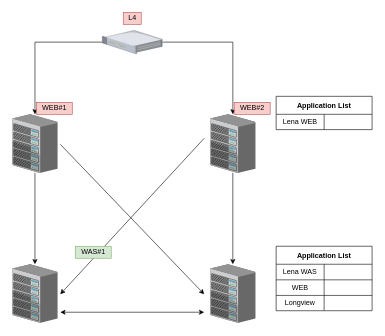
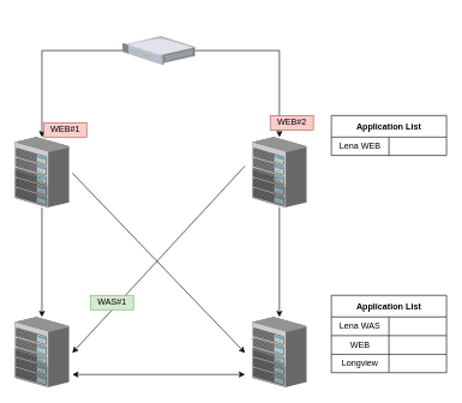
  <mxCell id="0" />
  <mxCell id="1" parent="0" />
  <mxCell id="2" style="edgeStyle=orthogonalEdgeStyle;rounded=0;orthogonalLoop=1;jettySize=auto;html=1;" parent="1" source="3" target="10" edge="1"><mxGeometry relative="1" as="geometry" /></mxCell>
  <mxCell id="3" value="" style="verticalLabelPosition=bottom;sketch=0;aspect=fixed;html=1;verticalAlign=top;strokeColor=none;align=center;outlineConnect=0;shape=mxgraph.citrix.chassis;" parent="1" vertex="1"><mxGeometry x="20" y="190" width="75.53" height="97.5" as="geometry" /></mxCell>
  <mxCell id="4" style="edgeStyle=orthogonalEdgeStyle;rounded=0;orthogonalLoop=1;jettySize=auto;html=1;" parent="1" source="6" target="3" edge="1"><mxGeometry relative="1" as="geometry" /></mxCell>
  <mxCell id="5" style="edgeStyle=orthogonalEdgeStyle;rounded=0;orthogonalLoop=1;jettySize=auto;html=1;" parent="1" source="6" target="8" edge="1"><mxGeometry relative="1" as="geometry" /></mxCell>
  <mxCell id="6" value="" style="verticalLabelPosition=bottom;sketch=0;aspect=fixed;html=1;verticalAlign=top;strokeColor=none;align=center;outlineConnect=0;shape=mxgraph.citrix.1u_2u_server;" parent="1" vertex="1"><mxGeometry x="170" y="50" width="100" height="39.1" as="geometry" /></mxCell>
  <mxCell id="7" style="edgeStyle=orthogonalEdgeStyle;rounded=0;orthogonalLoop=1;jettySize=auto;html=1;" parent="1" source="8" target="9" edge="1"><mxGeometry relative="1" as="geometry" /></mxCell>
  <mxCell id="8" value="" style="verticalLabelPosition=bottom;sketch=0;aspect=fixed;html=1;verticalAlign=top;strokeColor=none;align=center;outlineConnect=0;shape=mxgraph.citrix.chassis;" parent="1" vertex="1"><mxGeometry x="350" y="190" width="75.53" height="97.5" as="geometry" /></mxCell>
  <mxCell id="9" value="" style="verticalLabelPosition=bottom;sketch=0;aspect=fixed;html=1;verticalAlign=top;strokeColor=none;align=center;outlineConnect=0;shape=mxgraph.citrix.chassis;" parent="1" vertex="1"><mxGeometry x="350" y="440" width="75.53" height="97.5" as="geometry" /></mxCell>
  <mxCell id="10" value="" style="verticalLabelPosition=bottom;sketch=0;aspect=fixed;html=1;verticalAlign=top;strokeColor=none;align=center;outlineConnect=0;shape=mxgraph.citrix.chassis;" parent="1" vertex="1"><mxGeometry x="20" y="440" width="75.53" height="97.5" as="geometry" /></mxCell>
  <mxCell id="11" value="" style="endArrow=classic;html=1;rounded=0;" parent="1" edge="1"><mxGeometry width="50" height="50" relative="1" as="geometry"><mxPoint x="100" y="240" as="sourcePoint" /><mxPoint x="340" y="490" as="targetPoint" /></mxGeometry></mxCell>
  <mxCell id="12" value="" style="endArrow=classic;html=1;rounded=0;" parent="1" edge="1"><mxGeometry width="50" height="50" relative="1" as="geometry"><mxPoint x="340" y="230" as="sourcePoint" /><mxPoint x="100" y="490" as="targetPoint" /></mxGeometry></mxCell>
  <mxCell id="13" value="" style="endArrow=classic;startArrow=classic;html=1;rounded=0;" parent="1" edge="1"><mxGeometry width="50" height="50" relative="1" as="geometry"><mxPoint x="100" y="520" as="sourcePoint" /><mxPoint x="340" y="520" as="targetPoint" /></mxGeometry></mxCell>
- <mxCell id="14" value="WEB#2" style="text;html=1;resizable=0;autosize=1;align=center;verticalAlign=middle;points=[];fillColor=#f8cecc;strokeColor=#b85450;rounded=0;" parent="1" vertex="1"><mxGeometry x="390" y="170" width="60" height="20" as="geometry" /></mxCell>
+ <mxCell id="14" value="WEB#2" style="text;html=1;resizable=0;autosize=1;align=center;verticalAlign=middle;points=[];fillColor=#f8cecc;strokeColor=#b85450;rounded=0;" parent="1" vertex="1"><mxGeometry x="375" y="160" width="60" height="20" as="geometry" /></mxCell>
  <mxCell id="15" value="WEB#1" style="text;html=1;resizable=0;autosize=1;align=center;verticalAlign=middle;points=[];fillColor=#f8cecc;strokeColor=#b85450;rounded=0;" parent="1" vertex="1"><mxGeometry x="60" y="170" width="60" height="20" as="geometry" /></mxCell>
  <mxCell id="16" value="WAS#1" style="text;html=1;resizable=0;autosize=1;align=center;verticalAlign=middle;points=[];fillColor=#d5e8d4;strokeColor=#82b366;rounded=0;" parent="1" vertex="1"><mxGeometry x="125" y="410" width="60" height="20" as="geometry" /></mxCell>
- <mxCell id="17" value="L4" style="text;html=1;resizable=0;autosize=1;align=center;verticalAlign=middle;points=[];fillColor=#f8cecc;strokeColor=#b85450;rounded=0;" parent="1" vertex="1"><mxGeometry x="205" y="20" width="30" height="20" as="geometry" /></mxCell>
  <mxCell id="18" value="Application List" style="shape=table;startSize=30;container=1;collapsible=0;childLayout=tableLayout;fontStyle=1;align=center;" parent="1" vertex="1"><mxGeometry x="460" y="160" width="160" height="55.5" as="geometry" /></mxCell>
  <mxCell id="19" value="" style="shape=tableRow;horizontal=0;startSize=0;swimlaneHead=0;swimlaneBody=0;top=0;left=0;bottom=0;right=0;collapsible=0;dropTarget=0;fillColor=none;points=[[0,0.5],[1,0.5]];portConstraint=eastwest;" parent="18" vertex="1"><mxGeometry y="30" width="160" height="26" as="geometry" /></mxCell>
  <mxCell id="20" value="Lena WEB" style="shape=partialRectangle;html=1;whiteSpace=wrap;connectable=0;fillColor=none;top=0;left=0;bottom=0;right=0;overflow=hidden;" parent="19" vertex="1"><mxGeometry width="80" height="26" as="geometry"><mxRectangle width="80" height="26" as="alternateBounds" /></mxGeometry></mxCell>
  <mxCell id="21" value="" style="shape=partialRectangle;html=1;whiteSpace=wrap;connectable=0;fillColor=none;top=0;left=0;bottom=0;right=0;overflow=hidden;" parent="19" vertex="1"><mxGeometry x="80" width="80" height="26" as="geometry"><mxRectangle width="80" height="26" as="alternateBounds" /></mxGeometry></mxCell>
  <mxCell id="22" value="Application List" style="shape=table;startSize=30;container=1;collapsible=0;childLayout=tableLayout;fontStyle=1;align=center;" parent="1" vertex="1"><mxGeometry x="460" y="410" width="160" height="107.5" as="geometry" /></mxCell>
  <mxCell id="23" value="" style="shape=tableRow;horizontal=0;startSize=0;swimlaneHead=0;swimlaneBody=0;top=0;left=0;bottom=0;right=0;collapsible=0;dropTarget=0;fillColor=none;points=[[0,0.5],[1,0.5]];portConstraint=eastwest;" parent="22" vertex="1"><mxGeometry y="30" width="160" height="26" as="geometry" /></mxCell>
  <mxCell id="24" value="Lena WAS" style="shape=partialRectangle;html=1;whiteSpace=wrap;connectable=0;fillColor=none;top=0;left=0;bottom=0;right=0;overflow=hidden;" parent="23" vertex="1"><mxGeometry width="80" height="26" as="geometry"><mxRectangle width="80" height="26" as="alternateBounds" /></mxGeometry></mxCell>
  <mxCell id="25" value="" style="shape=partialRectangle;html=1;whiteSpace=wrap;connectable=0;fillColor=none;top=0;left=0;bottom=0;right=0;overflow=hidden;" parent="23" vertex="1"><mxGeometry x="80" width="80" height="26" as="geometry"><mxRectangle width="80" height="26" as="alternateBounds" /></mxGeometry></mxCell>
  <mxCell id="26" style="shape=tableRow;horizontal=0;startSize=0;swimlaneHead=0;swimlaneBody=0;top=0;left=0;bottom=0;right=0;collapsible=0;dropTarget=0;fillColor=none;points=[[0,0.5],[1,0.5]];portConstraint=eastwest;" parent="22" vertex="1"><mxGeometry y="56" width="160" height="26" as="geometry" /></mxCell>
  <mxCell id="27" value="WEB" style="shape=partialRectangle;html=1;whiteSpace=wrap;connectable=0;fillColor=none;top=0;left=0;bottom=0;right=0;overflow=hidden;" parent="26" vertex="1"><mxGeometry width="80" height="26" as="geometry"><mxRectangle width="80" height="26" as="alternateBounds" /></mxGeometry></mxCell>
  <mxCell id="28" style="shape=partialRectangle;html=1;whiteSpace=wrap;connectable=0;fillColor=none;top=0;left=0;bottom=0;right=0;overflow=hidden;" parent="26" vertex="1"><mxGeometry x="80" width="80" height="26" as="geometry"><mxRectangle width="80" height="26" as="alternateBounds" /></mxGeometry></mxCell>
  <mxCell id="29" style="shape=tableRow;horizontal=0;startSize=0;swimlaneHead=0;swimlaneBody=0;top=0;left=0;bottom=0;right=0;collapsible=0;dropTarget=0;fillColor=none;points=[[0,0.5],[1,0.5]];portConstraint=eastwest;" parent="22" vertex="1"><mxGeometry y="82" width="160" height="25" as="geometry" /></mxCell>
  <mxCell id="30" value="Longview" style="shape=partialRectangle;html=1;whiteSpace=wrap;connectable=0;fillColor=none;top=0;left=0;bottom=0;right=0;overflow=hidden;" parent="29" vertex="1"><mxGeometry width="80" height="25" as="geometry"><mxRectangle width="80" height="25" as="alternateBounds" /></mxGeometry></mxCell>
  <mxCell id="31" style="shape=partialRectangle;html=1;whiteSpace=wrap;connectable=0;fillColor=none;top=0;left=0;bottom=0;right=0;overflow=hidden;" parent="29" vertex="1"><mxGeometry x="80" width="80" height="25" as="geometry"><mxRectangle width="80" height="25" as="alternateBounds" /></mxGeometry></mxCell>
